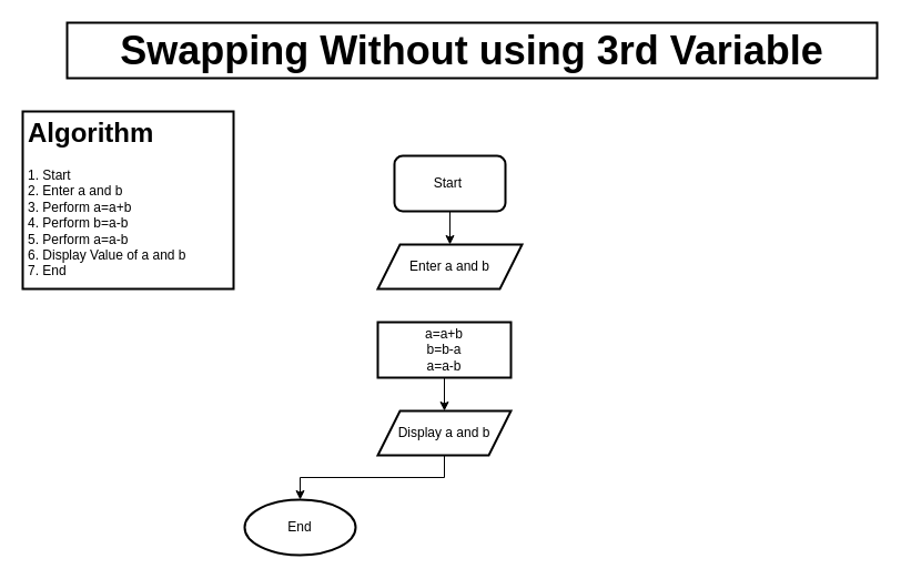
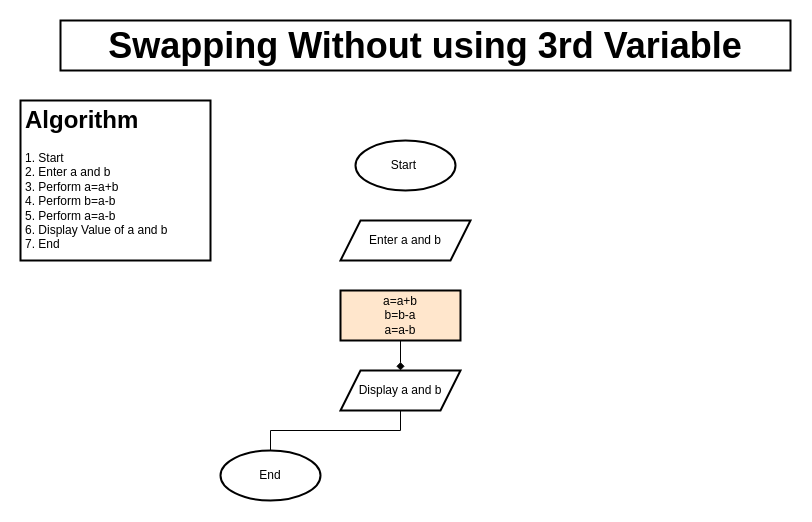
  <mxCell id="0" />
  <mxCell id="1" parent="0" />
  <mxCell id="2" value="&lt;font style=&quot;font-size: 36px&quot;&gt;Swapping Without using 3rd Variable&lt;/font&gt;" style="text;html=1;fillColor=none;align=center;verticalAlign=middle;whiteSpace=wrap;rounded=0;fontStyle=1;strokeColor=#000000;strokeWidth=2;" vertex="1" parent="1"><mxGeometry x="60" y="20" width="730" height="50" as="geometry" /></mxCell>
  <mxCell id="3" value="&lt;h1&gt;Algorithm&lt;/h1&gt;&lt;div&gt;1. Start&lt;/div&gt;&lt;div&gt;2. Enter a and b&lt;/div&gt;&lt;div&gt;3. Perform a=a+b&lt;/div&gt;&lt;div&gt;4. Perform b=a-b&lt;/div&gt;&lt;div&gt;5. Perform a=a-b&lt;/div&gt;&lt;div&gt;6. Display Value of a and b&lt;/div&gt;&lt;div&gt;7. End&amp;nbsp;&lt;/div&gt;" style="text;html=1;fillColor=none;spacing=5;spacingTop=-20;whiteSpace=wrap;overflow=hidden;rounded=0;strokeWidth=2;strokeColor=#000000;" vertex="1" parent="1"><mxGeometry x="20" y="100" width="190" height="160" as="geometry" /></mxCell>
- <mxCell id="4" style="edgeStyle=orthogonalEdgeStyle;rounded=0;orthogonalLoop=1;jettySize=auto;html=1;exitX=0.5;exitY=1;exitDx=0;exitDy=0;entryX=0.5;entryY=0;entryDx=0;entryDy=0;" edge="1" parent="1" source="5" target="6"><mxGeometry relative="1" as="geometry" /></mxCell>
- <mxCell id="5" value="Start&amp;nbsp;" style="whiteSpace=wrap;html=1;strokeColor=#000000;strokeWidth=2;rounded=1;" vertex="1" parent="1"><mxGeometry x="355" y="140" width="100" height="50" as="geometry" /></mxCell>
+ <mxCell id="5" value="Start&amp;nbsp;" style="ellipse;whiteSpace=wrap;html=1;strokeColor=#000000;strokeWidth=2;" vertex="1" parent="1"><mxGeometry x="355" y="140" width="100" height="50" as="geometry" /></mxCell>
  <mxCell id="6" value="Enter a and b" style="shape=parallelogram;perimeter=parallelogramPerimeter;whiteSpace=wrap;html=1;fixedSize=1;strokeColor=#000000;strokeWidth=2;" vertex="1" parent="1"><mxGeometry x="340" y="220" width="130" height="40" as="geometry" /></mxCell>
- <mxCell id="7" style="edgeStyle=orthogonalEdgeStyle;rounded=0;orthogonalLoop=1;jettySize=auto;html=1;exitX=0.5;exitY=1;exitDx=0;exitDy=0;entryX=0.5;entryY=0;entryDx=0;entryDy=0;" edge="1" parent="1" source="8" target="10"><mxGeometry relative="1" as="geometry" /></mxCell>
- <mxCell id="8" value="a=a+b&lt;br&gt;b=b-a&lt;br&gt;a=a-b" style="rounded=0;whiteSpace=wrap;html=1;strokeColor=#000000;strokeWidth=2;" vertex="1" parent="1"><mxGeometry x="340" y="290" width="120" height="50" as="geometry" /></mxCell>
- <mxCell id="9" style="edgeStyle=orthogonalEdgeStyle;rounded=0;orthogonalLoop=1;jettySize=auto;html=1;exitX=0.5;exitY=1;exitDx=0;exitDy=0;entryX=0.5;entryY=0;entryDx=0;entryDy=0;" edge="1" parent="1" source="10" target="11"><mxGeometry relative="1" as="geometry" /></mxCell>
+ <mxCell id="7" style="edgeStyle=orthogonalEdgeStyle;rounded=0;orthogonalLoop=1;jettySize=auto;html=1;exitX=0.5;exitY=1;exitDx=0;exitDy=0;entryX=0.5;entryY=0;entryDx=0;entryDy=0;endArrow=diamond;" edge="1" parent="1" source="8" target="10"><mxGeometry relative="1" as="geometry" /></mxCell>
+ <mxCell id="8" value="a=a+b&lt;br&gt;b=b-a&lt;br&gt;a=a-b" style="rounded=0;whiteSpace=wrap;html=1;strokeColor=#000000;strokeWidth=2;fillColor=#ffe6cc;" vertex="1" parent="1"><mxGeometry x="340" y="290" width="120" height="50" as="geometry" /></mxCell>
+ <mxCell id="9" style="edgeStyle=orthogonalEdgeStyle;rounded=0;orthogonalLoop=1;jettySize=auto;html=1;exitX=0.5;exitY=1;exitDx=0;exitDy=0;entryX=0.5;entryY=0;entryDx=0;entryDy=0;endArrow=none;" edge="1" parent="1" source="10" target="11"><mxGeometry relative="1" as="geometry" /></mxCell>
  <mxCell id="10" value="Display a and b" style="shape=parallelogram;perimeter=parallelogramPerimeter;whiteSpace=wrap;html=1;fixedSize=1;strokeColor=#000000;strokeWidth=2;" vertex="1" parent="1"><mxGeometry x="340" y="370" width="120" height="40" as="geometry" /></mxCell>
  <mxCell id="11" value="End" style="ellipse;whiteSpace=wrap;html=1;strokeColor=#000000;strokeWidth=2;" vertex="1" parent="1"><mxGeometry x="220" y="450" width="100" height="50" as="geometry" /></mxCell>
